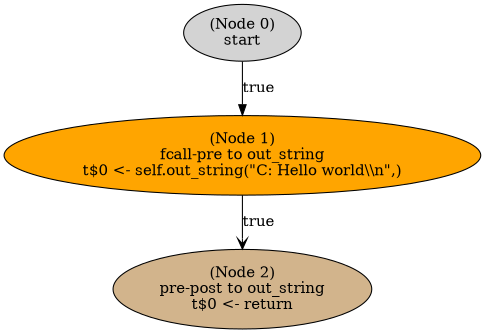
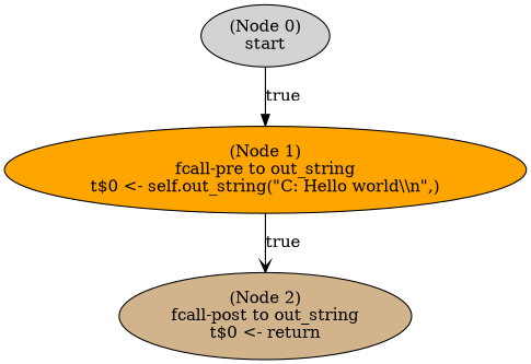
  digraph {
    node [style=filled]
    n1 [label="(Node 0)\nstart\n" fillcolor=lightgrey]
    n2 [label="(Node 1)\nfcall-pre to out_string\nt$0 <- self.out_string(\"C: Hello world\\\\n\",)\n" fillcolor=orange]
-   n3 [label="(Node 2)\npre-post to out_string\nt$0 <- return\n" fillcolor=tan]
+   n3 [label="(Node 2)\nfcall-post to out_string\nt$0 <- return\n" fillcolor=tan]
    n1 -> n2 [label=true arrowhead=normal]
    n2 -> n3 [label=true arrowhead=vee]
  }
